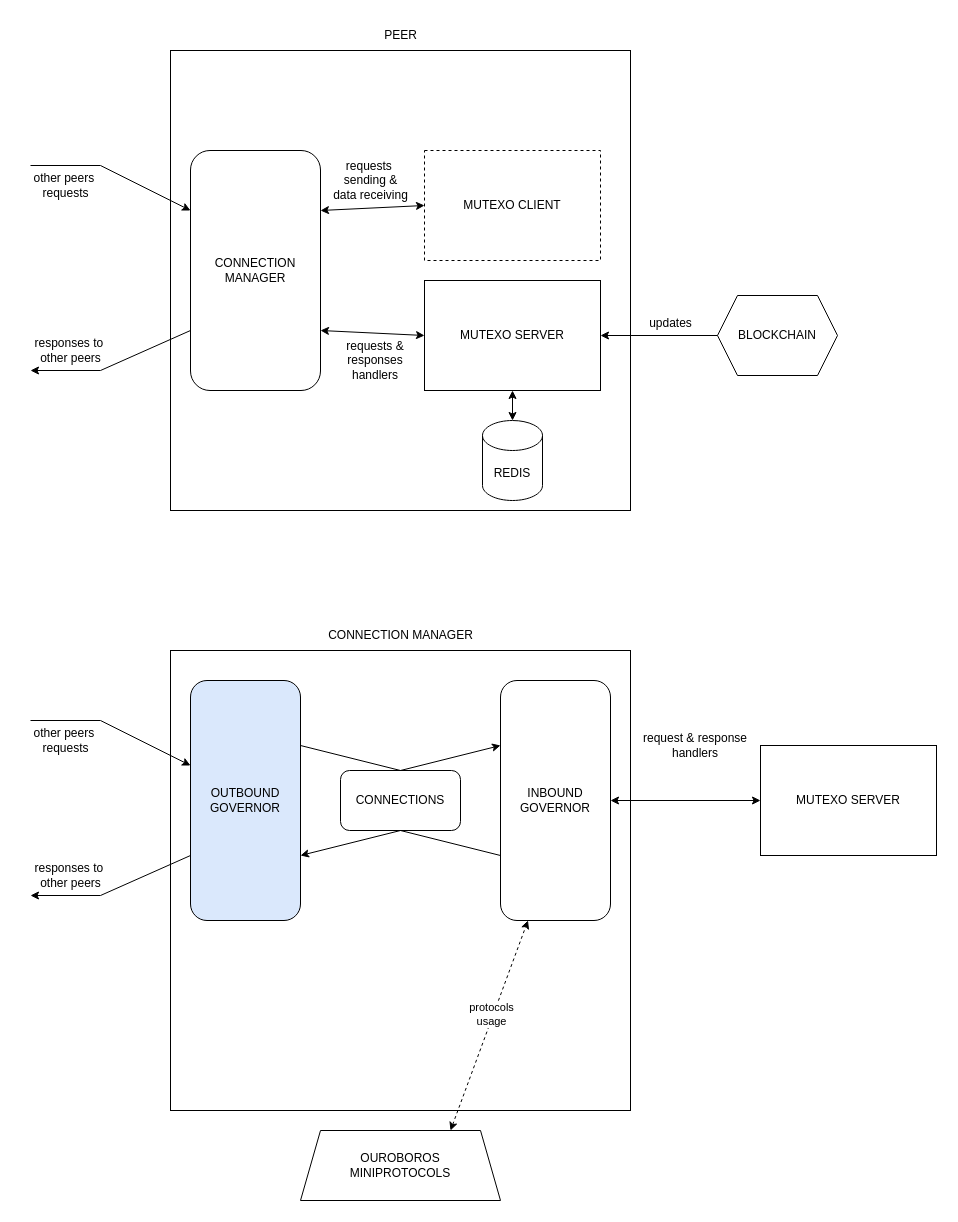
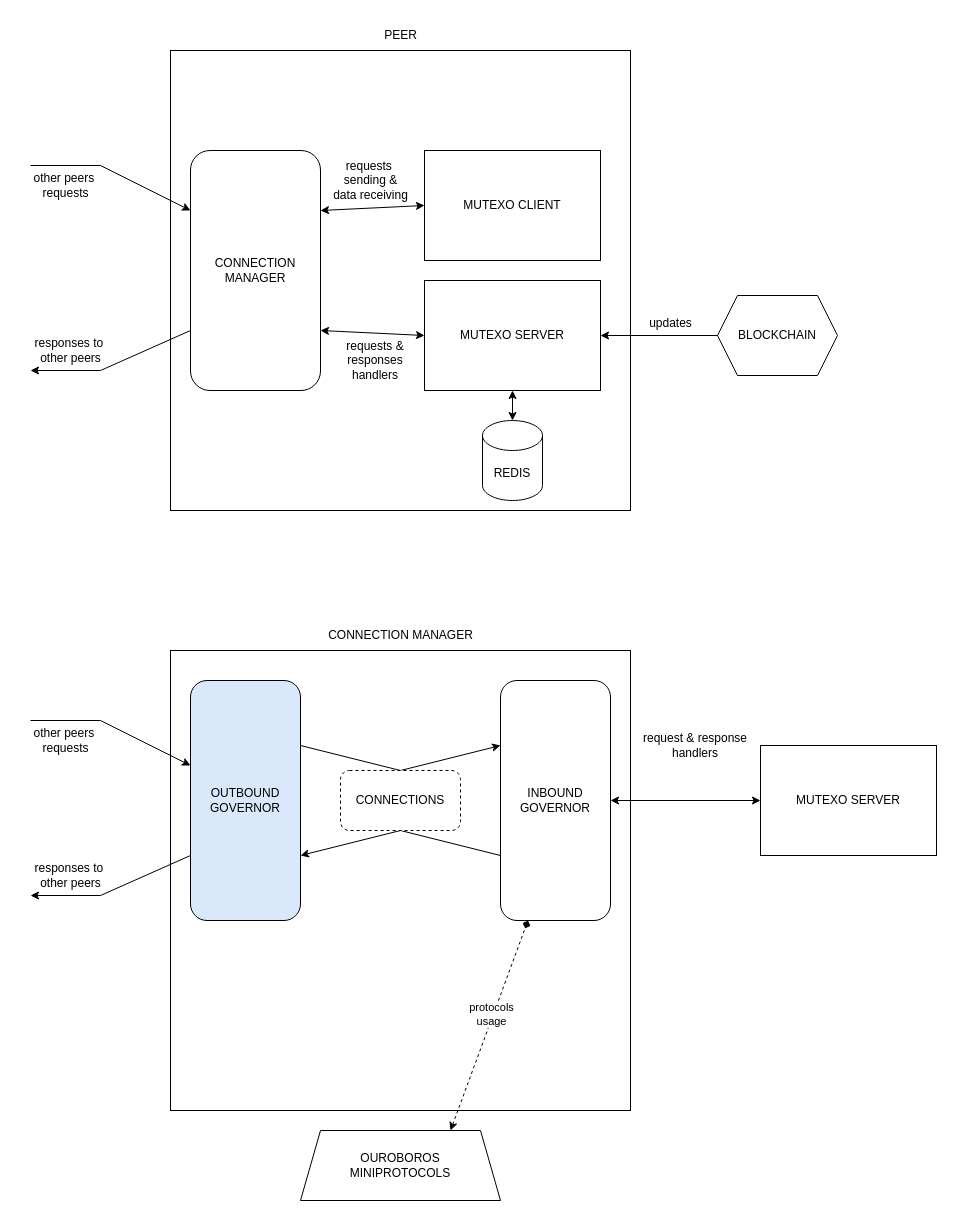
  <mxCell id="0" />
  <mxCell id="1" parent="0" />
  <mxCell id="2" value="" style="whiteSpace=wrap;html=1;aspect=fixed;" vertex="1" parent="1"><mxGeometry x="170" y="50" width="460" height="460" as="geometry" /></mxCell>
  <mxCell id="3" value="CONNECTION MANAGER" style="rounded=1;whiteSpace=wrap;html=1;" vertex="1" parent="1"><mxGeometry x="190" y="150" width="130" height="240" as="geometry" /></mxCell>
  <mxCell id="4" value="" style="endArrow=classic;html=1;rounded=0;entryX=0;entryY=0.25;entryDx=0;entryDy=0;" edge="1" parent="1" target="3"><mxGeometry width="50" height="50" relative="1" as="geometry"><mxPoint x="30" y="165" as="sourcePoint" /><mxPoint x="450" y="290" as="targetPoint" /><Array as="points"><mxPoint x="100" y="165" /></Array></mxGeometry></mxCell>
  <mxCell id="5" value="" style="endArrow=classic;html=1;rounded=0;entryX=0;entryY=0.696;entryDx=0;entryDy=0;entryPerimeter=0;exitX=0;exitY=0.75;exitDx=0;exitDy=0;" edge="1" parent="1" source="3"><mxGeometry width="50" height="50" relative="1" as="geometry"><mxPoint x="170" y="370" as="sourcePoint" /><mxPoint x="30" y="370" as="targetPoint" /><Array as="points"><mxPoint x="100" y="370" /></Array></mxGeometry></mxCell>
  <mxCell id="6" value="PEER" style="text;html=1;align=center;verticalAlign=middle;resizable=0;points=[];autosize=1;strokeColor=none;fillColor=none;" vertex="1" parent="1"><mxGeometry x="370" y="20" width="60" height="30" as="geometry" /></mxCell>
- <mxCell id="7" value="MUTEXO CLIENT" style="rounded=0;whiteSpace=wrap;html=1;dashed=1;" vertex="1" parent="1"><mxGeometry x="424" y="150" width="176" height="110" as="geometry" /></mxCell>
+ <mxCell id="7" value="MUTEXO CLIENT" style="rounded=0;whiteSpace=wrap;html=1;" vertex="1" parent="1"><mxGeometry x="424" y="150" width="176" height="110" as="geometry" /></mxCell>
  <mxCell id="8" value="MUTEXO SERVER" style="rounded=0;whiteSpace=wrap;html=1;" vertex="1" parent="1"><mxGeometry x="424" y="280" width="176" height="110" as="geometry" /></mxCell>
  <mxCell id="9" value="" style="endArrow=classic;startArrow=classic;html=1;rounded=0;exitX=1;exitY=0.75;exitDx=0;exitDy=0;entryX=0;entryY=0.5;entryDx=0;entryDy=0;" edge="1" parent="1" source="3" target="8"><mxGeometry width="50" height="50" relative="1" as="geometry"><mxPoint x="410" y="330" as="sourcePoint" /><mxPoint x="450" y="290" as="targetPoint" /></mxGeometry></mxCell>
  <mxCell id="10" value="" style="endArrow=classic;startArrow=classic;html=1;rounded=0;exitX=1;exitY=0.25;exitDx=0;exitDy=0;entryX=0;entryY=0.5;entryDx=0;entryDy=0;" edge="1" parent="1" source="3" target="7"><mxGeometry width="50" height="50" relative="1" as="geometry"><mxPoint x="310" y="250" as="sourcePoint" /><mxPoint x="410" y="265" as="targetPoint" /></mxGeometry></mxCell>
  <mxCell id="11" value="REDIS" style="shape=cylinder3;whiteSpace=wrap;html=1;boundedLbl=1;backgroundOutline=1;size=15;" vertex="1" parent="1"><mxGeometry x="482" y="420" width="60" height="80" as="geometry" /></mxCell>
  <mxCell id="12" value="other peers&amp;nbsp;&lt;div&gt;requests&lt;/div&gt;" style="text;html=1;align=center;verticalAlign=middle;resizable=0;points=[];autosize=1;strokeColor=none;fillColor=none;" vertex="1" parent="1"><mxGeometry x="20" y="165" width="90" height="40" as="geometry" /></mxCell>
  <mxCell id="13" value="responses to&amp;nbsp;&lt;div&gt;other peers&lt;/div&gt;" style="text;html=1;align=center;verticalAlign=middle;resizable=0;points=[];autosize=1;strokeColor=none;fillColor=none;" vertex="1" parent="1"><mxGeometry x="20" y="330" width="100" height="40" as="geometry" /></mxCell>
  <mxCell id="14" value="" style="endArrow=classic;startArrow=classic;html=1;rounded=0;exitX=0.5;exitY=0;exitDx=0;exitDy=0;exitPerimeter=0;entryX=0.5;entryY=1;entryDx=0;entryDy=0;" edge="1" parent="1" source="11" target="8"><mxGeometry width="50" height="50" relative="1" as="geometry"><mxPoint x="310" y="340" as="sourcePoint" /><mxPoint x="550" y="390" as="targetPoint" /></mxGeometry></mxCell>
  <mxCell id="15" value="BLOCKCHAIN" style="shape=hexagon;perimeter=hexagonPerimeter2;whiteSpace=wrap;html=1;fixedSize=1;" vertex="1" parent="1"><mxGeometry x="717" y="295" width="120" height="80" as="geometry" /></mxCell>
  <mxCell id="16" value="" style="endArrow=classic;html=1;rounded=0;exitX=0;exitY=0.5;exitDx=0;exitDy=0;entryX=1;entryY=0.5;entryDx=0;entryDy=0;" edge="1" parent="1" source="15" target="8"><mxGeometry width="50" height="50" relative="1" as="geometry"><mxPoint x="400" y="340" as="sourcePoint" /><mxPoint x="450" y="290" as="targetPoint" /></mxGeometry></mxCell>
  <mxCell id="17" value="" style="whiteSpace=wrap;html=1;aspect=fixed;" vertex="1" parent="1"><mxGeometry x="170" y="650" width="460" height="460" as="geometry" /></mxCell>
  <mxCell id="18" value="CONNECTION MANAGER" style="text;html=1;align=center;verticalAlign=middle;resizable=0;points=[];autosize=1;strokeColor=none;fillColor=none;" vertex="1" parent="1"><mxGeometry x="315" y="620" width="170" height="30" as="geometry" /></mxCell>
  <mxCell id="19" value="OUTBOUND&lt;div&gt;GOVERNOR&lt;/div&gt;" style="rounded=1;whiteSpace=wrap;html=1;fillColor=#dae8fc;" vertex="1" parent="1"><mxGeometry x="190" y="680" width="110" height="240" as="geometry" /></mxCell>
  <mxCell id="20" value="MUTEXO SERVER" style="rounded=0;whiteSpace=wrap;html=1;" vertex="1" parent="1"><mxGeometry x="760" y="745" width="176" height="110" as="geometry" /></mxCell>
  <mxCell id="21" value="OUROBOROS&lt;div&gt;MINIPROTOCOLS&lt;/div&gt;" style="shape=trapezoid;perimeter=trapezoidPerimeter;whiteSpace=wrap;html=1;fixedSize=1;" vertex="1" parent="1"><mxGeometry x="300" y="1130" width="200" height="70" as="geometry" /></mxCell>
  <mxCell id="22" value="INBOUND&lt;div&gt;GOVERNOR&lt;/div&gt;" style="rounded=1;whiteSpace=wrap;html=1;" vertex="1" parent="1"><mxGeometry x="500" y="680" width="110" height="240" as="geometry" /></mxCell>
- <mxCell id="23" value="" style="endArrow=classic;startArrow=classic;html=1;rounded=0;exitX=0.75;exitY=0;exitDx=0;exitDy=0;entryX=0.25;entryY=1;entryDx=0;entryDy=0;dashed=1;" edge="1" parent="1" source="21" target="22"><mxGeometry width="50" height="50" relative="1" as="geometry"><mxPoint x="360" y="1020" as="sourcePoint" /><mxPoint x="263" y="930" as="targetPoint" /></mxGeometry></mxCell>
+ <mxCell id="23" value="" style="endArrow=diamond;startArrow=classic;html=1;rounded=0;exitX=0.75;exitY=0;exitDx=0;exitDy=0;entryX=0.25;entryY=1;entryDx=0;entryDy=0;dashed=1;" edge="1" parent="1" source="21" target="22"><mxGeometry width="50" height="50" relative="1" as="geometry"><mxPoint x="360" y="1020" as="sourcePoint" /><mxPoint x="263" y="930" as="targetPoint" /></mxGeometry></mxCell>
  <mxCell id="24" value="protocols&lt;div&gt;usage&lt;/div&gt;" style="edgeLabel;html=1;align=center;verticalAlign=middle;resizable=0;points=[];" vertex="1" connectable="0" parent="23"><mxGeometry x="0.099" y="2" relative="1" as="geometry"><mxPoint as="offset" /></mxGeometry></mxCell>
  <mxCell id="25" value="" style="endArrow=classic;html=1;rounded=0;exitX=1;exitY=0.5;exitDx=0;exitDy=0;entryX=0;entryY=0.5;entryDx=0;entryDy=0;" edge="1" parent="1"><mxGeometry width="50" height="50" relative="1" as="geometry"><mxPoint x="300" y="745" as="sourcePoint" /><mxPoint x="500" y="745" as="targetPoint" /><Array as="points"><mxPoint x="400" y="770" /></Array></mxGeometry></mxCell>
  <mxCell id="26" value="" style="endArrow=classic;html=1;rounded=0;exitX=1;exitY=0.5;exitDx=0;exitDy=0;entryX=0;entryY=0.5;entryDx=0;entryDy=0;" edge="1" parent="1"><mxGeometry width="50" height="50" relative="1" as="geometry"><mxPoint x="500" y="855" as="sourcePoint" /><mxPoint x="300" y="855" as="targetPoint" /><Array as="points"><mxPoint x="400" y="830" /></Array></mxGeometry></mxCell>
  <mxCell id="27" value="" style="endArrow=classic;startArrow=classic;html=1;rounded=0;exitX=1;exitY=0.5;exitDx=0;exitDy=0;entryX=0;entryY=0.5;entryDx=0;entryDy=0;" edge="1" parent="1" source="22" target="20"><mxGeometry width="50" height="50" relative="1" as="geometry"><mxPoint x="400" y="730" as="sourcePoint" /><mxPoint x="450" y="680" as="targetPoint" /></mxGeometry></mxCell>
  <mxCell id="28" value="" style="endArrow=classic;html=1;rounded=0;entryX=0;entryY=0.25;entryDx=0;entryDy=0;" edge="1" parent="1"><mxGeometry width="50" height="50" relative="1" as="geometry"><mxPoint x="30" y="720" as="sourcePoint" /><mxPoint x="190" y="765" as="targetPoint" /><Array as="points"><mxPoint x="100" y="720" /></Array></mxGeometry></mxCell>
  <mxCell id="29" value="other peers&amp;nbsp;&lt;div&gt;requests&lt;/div&gt;" style="text;html=1;align=center;verticalAlign=middle;resizable=0;points=[];autosize=1;strokeColor=none;fillColor=none;" vertex="1" parent="1"><mxGeometry x="20" y="720" width="90" height="40" as="geometry" /></mxCell>
  <mxCell id="30" value="" style="endArrow=classic;html=1;rounded=0;entryX=0;entryY=0.696;entryDx=0;entryDy=0;entryPerimeter=0;exitX=0;exitY=0.75;exitDx=0;exitDy=0;" edge="1" parent="1"><mxGeometry width="50" height="50" relative="1" as="geometry"><mxPoint x="190" y="855" as="sourcePoint" /><mxPoint x="30" y="895" as="targetPoint" /><Array as="points"><mxPoint x="100" y="895" /></Array></mxGeometry></mxCell>
  <mxCell id="31" value="responses to&amp;nbsp;&lt;div&gt;other peers&lt;/div&gt;" style="text;html=1;align=center;verticalAlign=middle;resizable=0;points=[];autosize=1;strokeColor=none;fillColor=none;" vertex="1" parent="1"><mxGeometry x="20" y="855" width="100" height="40" as="geometry" /></mxCell>
- <mxCell id="32" value="CONNECTIONS" style="rounded=1;whiteSpace=wrap;html=1;" vertex="1" parent="1"><mxGeometry x="340" y="770" width="120" height="60" as="geometry" /></mxCell>
+ <mxCell id="32" value="CONNECTIONS" style="rounded=1;whiteSpace=wrap;html=1;dashed=1;" vertex="1" parent="1"><mxGeometry x="340" y="770" width="120" height="60" as="geometry" /></mxCell>
  <mxCell id="33" value="request &amp;amp; response handlers" style="text;html=1;align=center;verticalAlign=middle;whiteSpace=wrap;rounded=0;" vertex="1" parent="1"><mxGeometry x="640" y="730" width="110" height="30" as="geometry" /></mxCell>
  <mxCell id="34" value="updates" style="text;html=1;align=center;verticalAlign=middle;resizable=0;points=[];autosize=1;strokeColor=none;fillColor=none;" vertex="1" parent="1"><mxGeometry x="635" y="308" width="70" height="30" as="geometry" /></mxCell>
  <mxCell id="35" value="requests &amp;amp;&lt;div&gt;&amp;nbsp;responses&amp;nbsp;&lt;/div&gt;&lt;div&gt;handlers&lt;/div&gt;" style="text;html=1;align=center;verticalAlign=middle;whiteSpace=wrap;rounded=0;" vertex="1" parent="1"><mxGeometry x="320" y="345" width="110" height="30" as="geometry" /></mxCell>
  <mxCell id="36" value="requests&amp;nbsp;&lt;div&gt;sending &amp;amp;&lt;div&gt;data receiving&lt;/div&gt;&lt;/div&gt;" style="text;html=1;align=center;verticalAlign=middle;resizable=0;points=[];autosize=1;strokeColor=none;fillColor=none;" vertex="1" parent="1"><mxGeometry x="320" y="150" width="100" height="60" as="geometry" /></mxCell>
